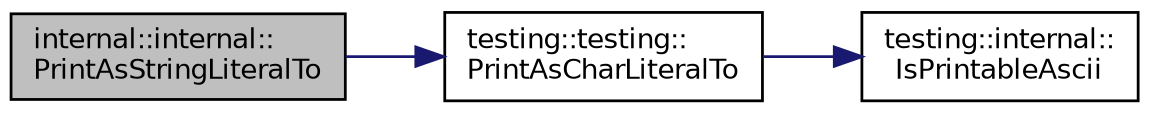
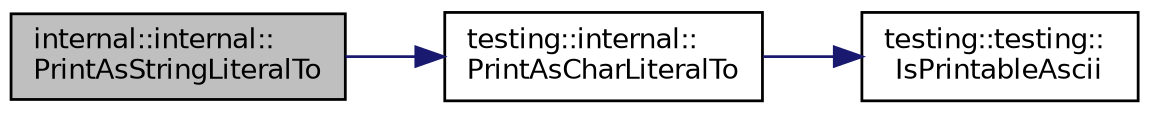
  digraph {
    rankdir=LR
    node [color=black fontname=Helvetica fontsize=10 shape=record]
    edge [color=midnightblue fontname=Helvetica fontsize=10 labelfontname=Helvetica labelfontsize=10 style=solid]
    n1 [fillcolor=grey75 fontcolor=black height=0.2 label="internal::internal::\lPrintAsStringLiteralTo" style=filled width=0.4]
-   n2 [height=0.2 label="testing::testing::\lPrintAsCharLiteralTo" width=0.4]
-   n3 [height=0.2 label="testing::internal::\lIsPrintableAscii" width=0.4]
+   n2 [height=0.2 label="testing::internal::\lPrintAsCharLiteralTo" width=0.4]
+   n3 [height=0.2 label="testing::testing::\lIsPrintableAscii" width=0.4]
    n1 -> n2
    n2 -> n3
  }
